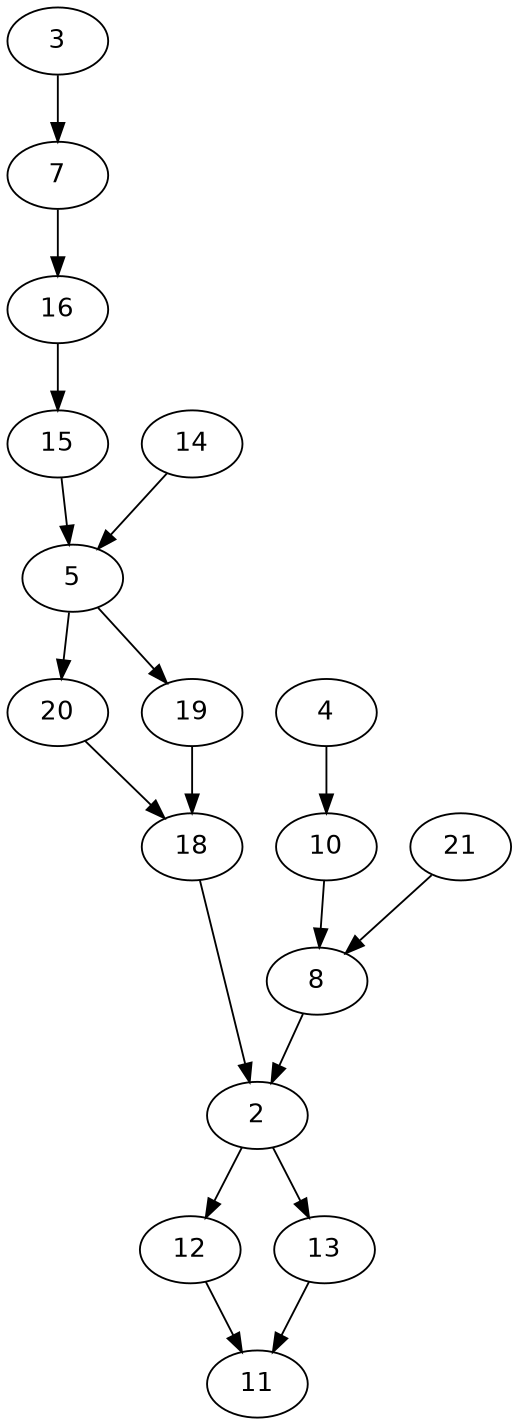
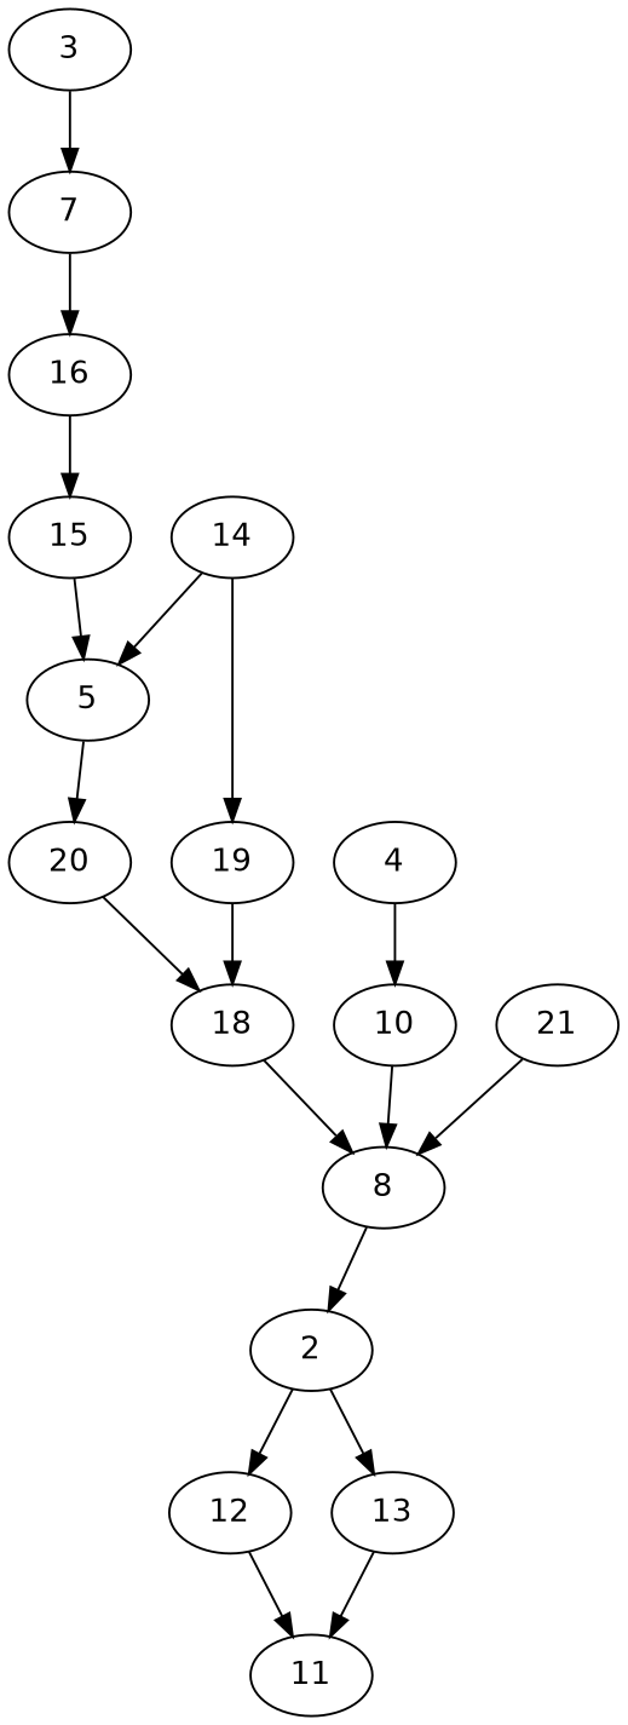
  digraph {
    fontname="DejaVu Sans"
    node [Processor=0 Weight=10 fontname="DejaVu Sans"]
    edge [Weight=91 fontname="DejaVu Sans"]
    3 [Start=14 Weight=5]
    7 [Start=22 Weight=6]
    4 [Start=4]
    10 [Start=48 Weight=9]
    16 [Start=31 Weight=8]
    8 [Start=79]
    2 [Start=89]
    12 [Start=99 Weight=7]
    13 [Start=106 Weight=9]
    11 [Start=115]
    14 [Start=28 Weight=3]
    5 [Start=45 Weight=3]
    15 [Start=41 Weight=4]
    21 [Start=77 Weight=2]
    19 [Start=57 Weight=7]
    20 [Start=64 Weight=3]
    18 [Start=67]
    3 -> 7 [Weight=18]
    7 -> 16
    4 -> 10 [Weight=45]
    10 -> 8 [Weight=72]
    16 -> 15
    8 -> 2 [Weight=72]
    2 -> 12 [Weight=18]
    2 -> 13 [Weight=54]
    12 -> 11 [Weight=45]
    13 -> 11 [Weight=72]
    14 -> 5 [Weight=36]
-   5 -> 19
+   14 -> 19
    5 -> 20 [Weight=54]
    15 -> 5 [Weight=63]
    21 -> 8 [Weight=27]
    19 -> 18 [Weight=36]
    20 -> 18
-   18 -> 2 [Weight=36]
+   18 -> 8 [Weight=36]
  }
